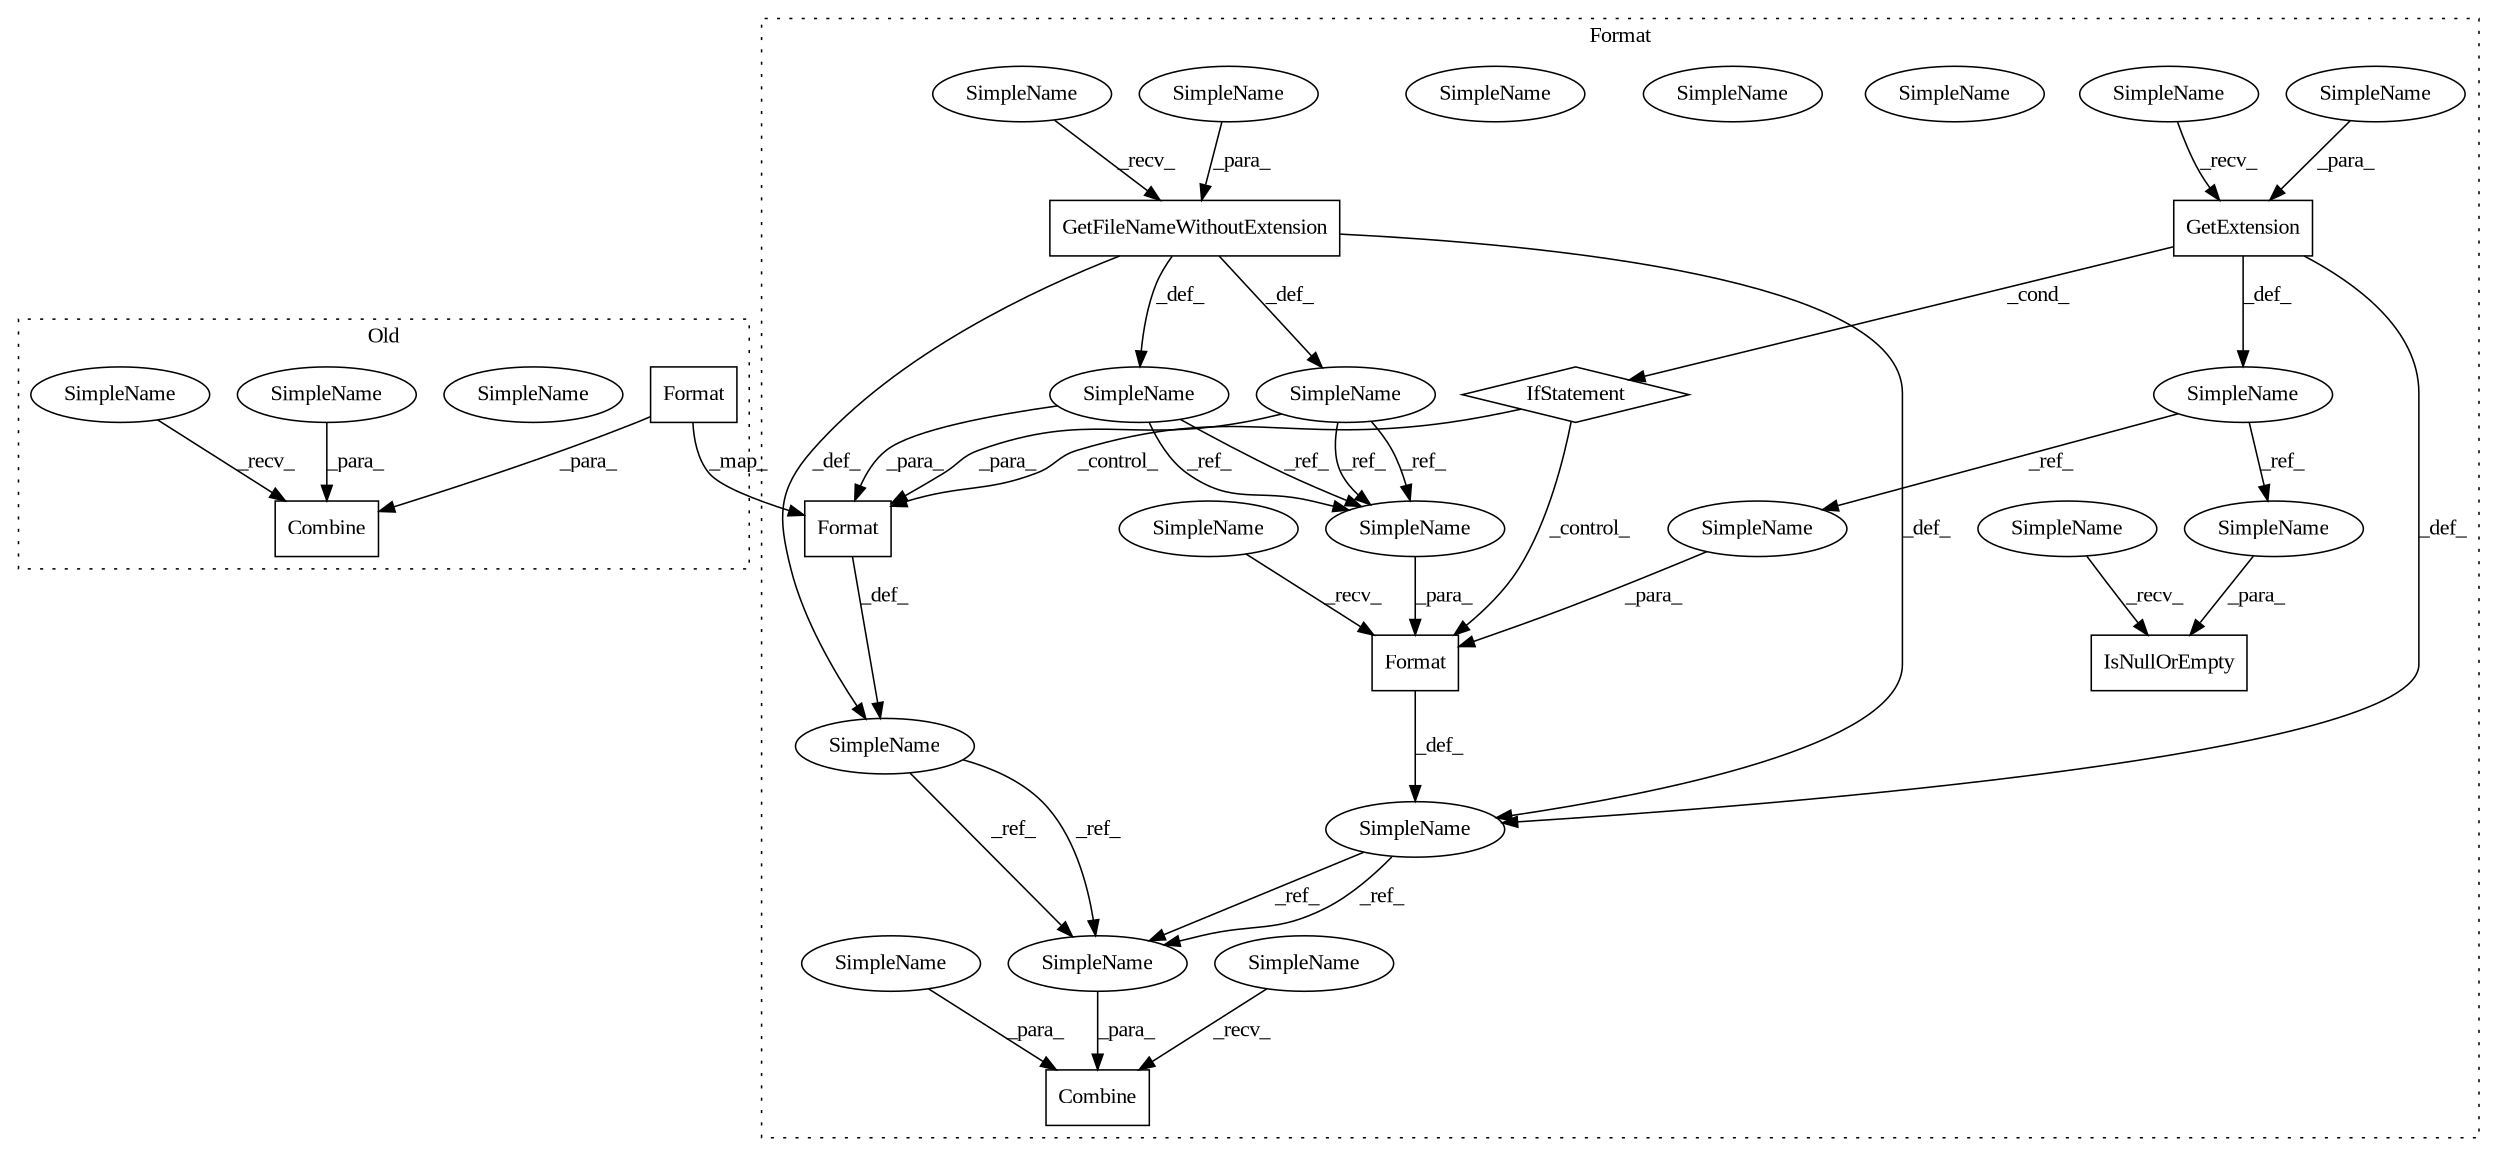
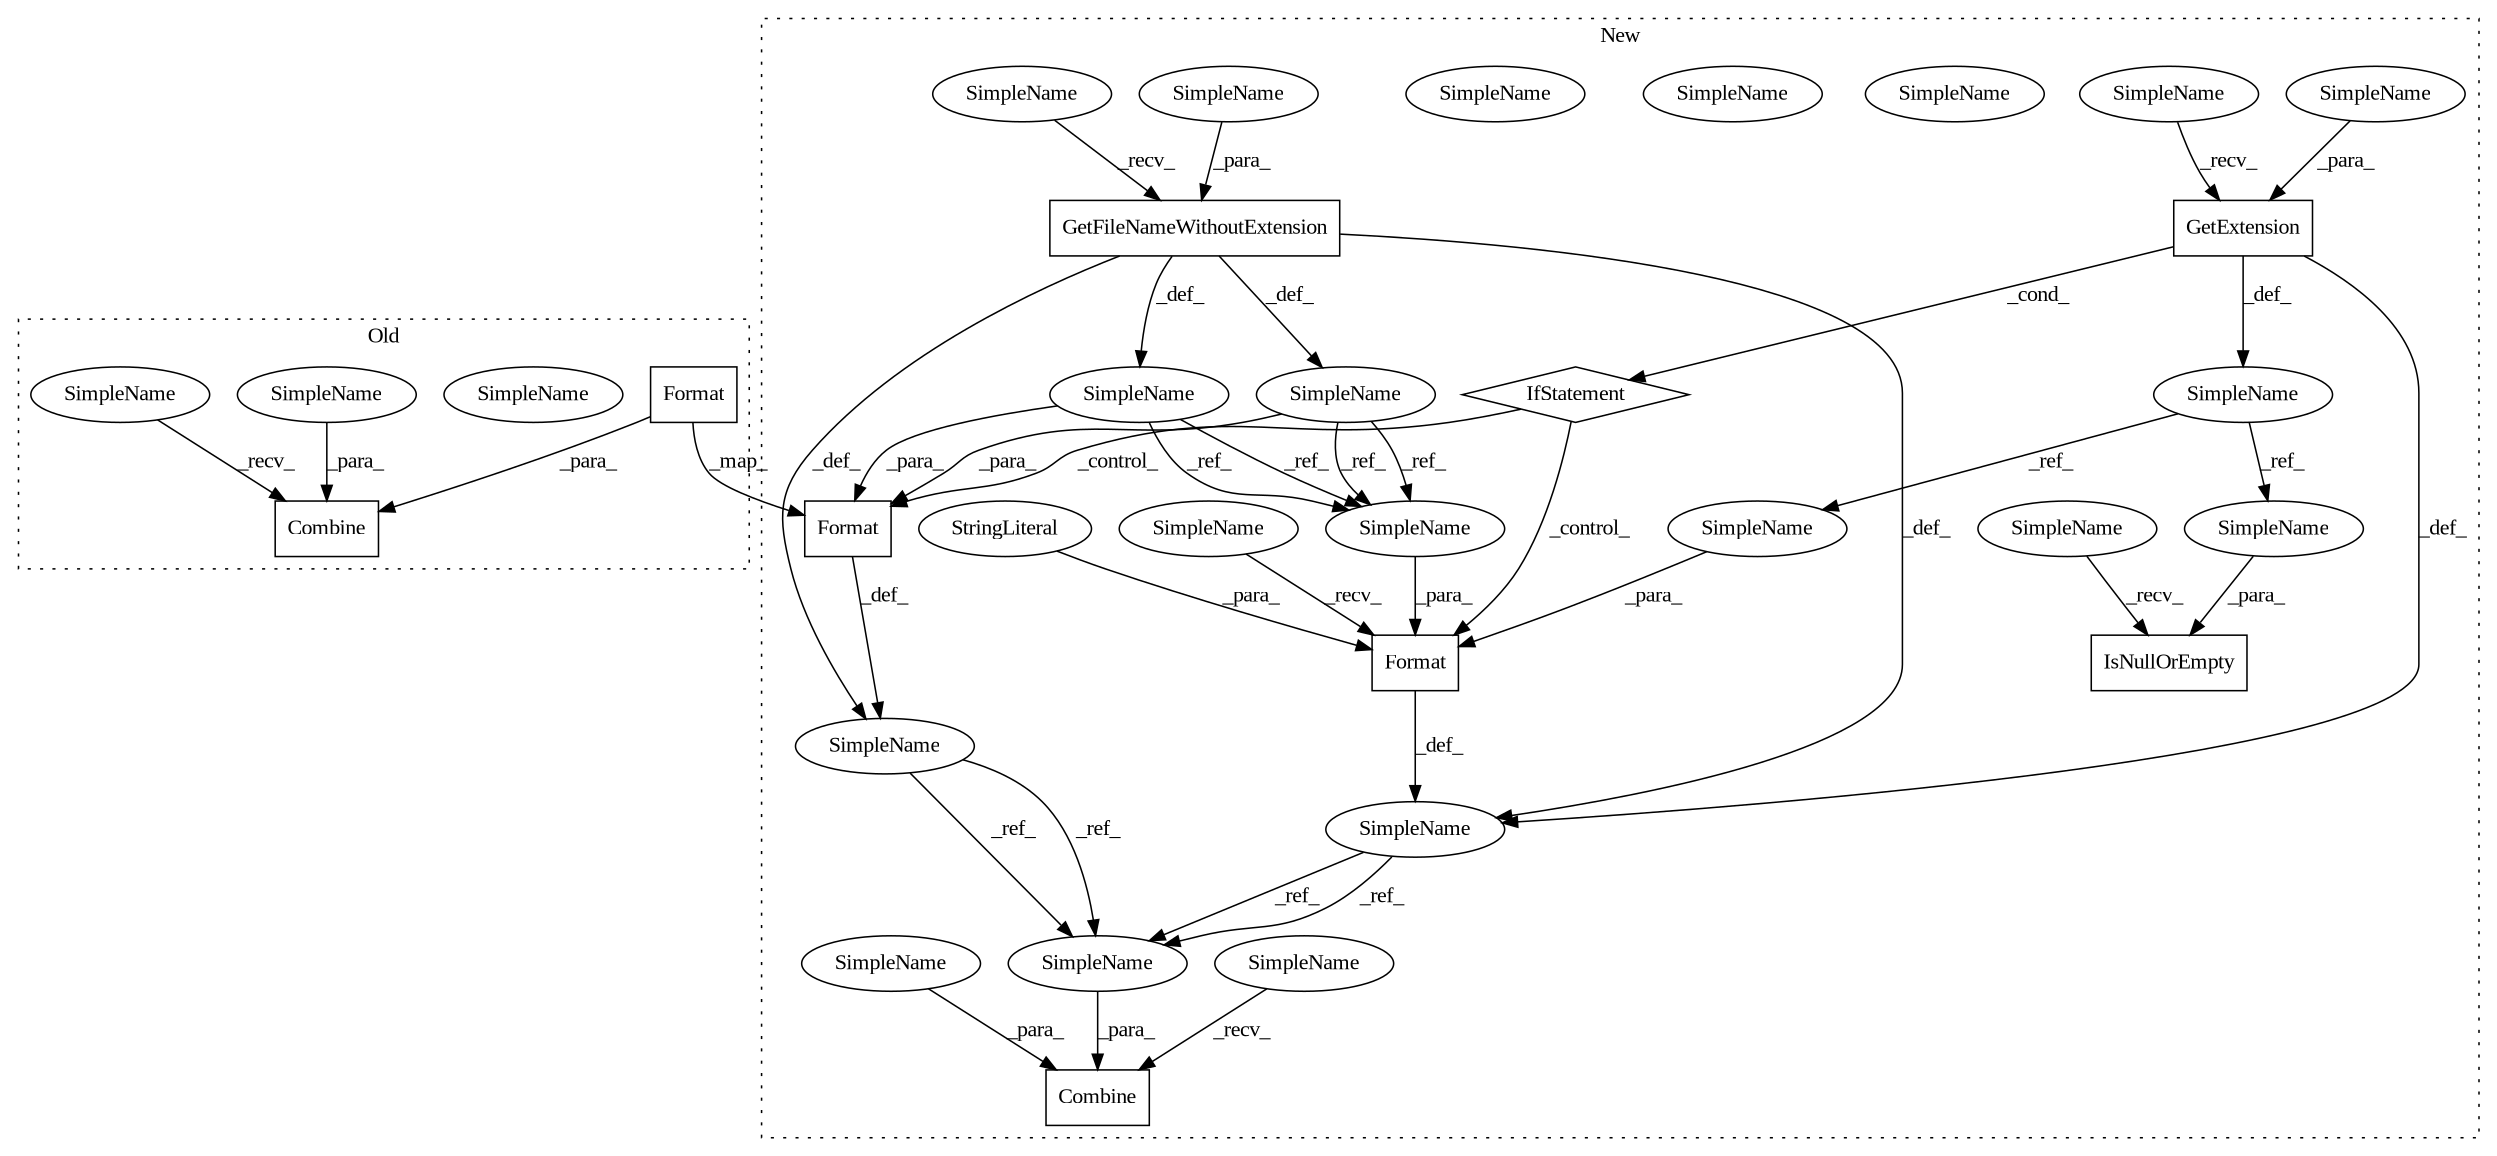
  digraph {
    fontname="Liberation Serif"
    node [a=42 fontname="Liberation Serif" l=4 s=8843 shape=ellipse]
    edge [fontname="Liberation Serif"]
    n1 [a=32 l="7,1" label=Format s="8861,8887" shape=box]
    n2 [a=32 l="8,1" label=Combine s="8835,8888" shape=box]
    n3 [l=9 label=SimpleName]
    n4 [l=9 label=SimpleName]
    n5 [label=SimpleName s=8830]
    n6 [a=32 l="7,1" label=Format s="9882,9908" shape=box]
    n7 [a=25 l=3 label=IfStatement s=9872 shape=diamond]
    n8 [a=32 l="14,1" label=IsNullOrEmpty s="9854,9871" shape=box]
    n9 [a=32 l="7,1" label=Format s="9919,9949" shape=box]
    n10 [l=6 label=SimpleName s=9912]
    n11 [l=6 label=SimpleName s=9847]
+   n12 [a=45 l=8 label=StringLiteral s=9926]
    n13 [label=SimpleName s=9840]
    n14 [a=32 l="8,1" label=Combine s="9987,10010" shape=box]
    n15 [a=32 l="28,1" label=GetFileNameWithoutExtension s="9382,9418" shape=box]
    n16 [l=8 label=SimpleName s=9366]
    n17 [l=8 label=SimpleName s=9488]
    n18 [l=3 label=SimpleName s=9318]
    n19 [label=SimpleName s=9840]
    n20 [a=32 l="13,1" label=GetExtension s="9330,9351" shape=box]
    n21 [l=8 label=SimpleName s=9343]
    n22 [l=8 label=SimpleName s=9410]
    n23 [l=8 label=SimpleName s=9936]
    n24 [l=3 label=SimpleName s=9946]
    n25 [l=3 label=SimpleName s=9868]
    n26 [label=SimpleName s=10006]
    n27 [l=9 label=SimpleName s=9995]
    n28 [label=SimpleName s=10006]
    n29 [label=SimpleName s=9982]
    n30 [label=SimpleName s=9377]
    n31 [label=SimpleName s=9325]
    n32 [l=9 label=SimpleName s=9995]
    n33 [l=8 label=SimpleName s=9936]
    subgraph cluster_1 {
      label=Old
      style=dotted
      n1
      n2
      n3
      n4
      n5
    }
    subgraph cluster_2 {
-     label=Format
+     label=New
      style=dotted
      n6
      n7
      n8
      n9
      n10
      n11
+     n12
      n13
      n14
      n15
      n16
      n17
      n18
      n19
      n20
      n21
      n22
      n23
      n24
      n25
      n26
      n27
      n28
      n29
      n30
      n31
      n32
      n33
    }
    n1 -> n2 [label=_para_]
    n1 -> n6 [label=_map_]
    n4 -> n2 [label=_para_]
    n5 -> n2 [label=_recv_]
    n6 -> n19 [label=_def_]
    n7 -> n6 [label=_control_]
    n7 -> n9 [label=_control_]
    n9 -> n13 [label=_def_]
    n10 -> n9 [label=_recv_]
    n11 -> n8 [label=_recv_]
+   n12 -> n9 [label=_para_]
    n13 -> n28 [label=_ref_]
    n13 -> n28 [label=_ref_]
    n15 -> n13 [label=_def_]
    n15 -> n16 [label=_def_]
    n15 -> n17 [label=_def_]
    n15 -> n19 [label=_def_]
    n16 -> n6 [label=_para_]
    n16 -> n33 [label=_ref_]
    n16 -> n33 [label=_ref_]
    n17 -> n6 [label=_para_]
    n17 -> n33 [label=_ref_]
    n17 -> n33 [label=_ref_]
    n18 -> n24 [label=_ref_]
    n18 -> n25 [label=_ref_]
    n19 -> n28 [label=_ref_]
    n19 -> n28 [label=_ref_]
    n20 -> n7 [label=_cond_]
    n20 -> n13 [label=_def_]
    n20 -> n18 [label=_def_]
    n21 -> n20 [label=_para_]
    n22 -> n15 [label=_para_]
    n24 -> n9 [label=_para_]
    n25 -> n8 [label=_para_]
    n28 -> n14 [label=_para_]
    n29 -> n14 [label=_recv_]
    n30 -> n15 [label=_recv_]
    n31 -> n20 [label=_recv_]
    n32 -> n14 [label=_para_]
    n33 -> n9 [label=_para_]
  }
